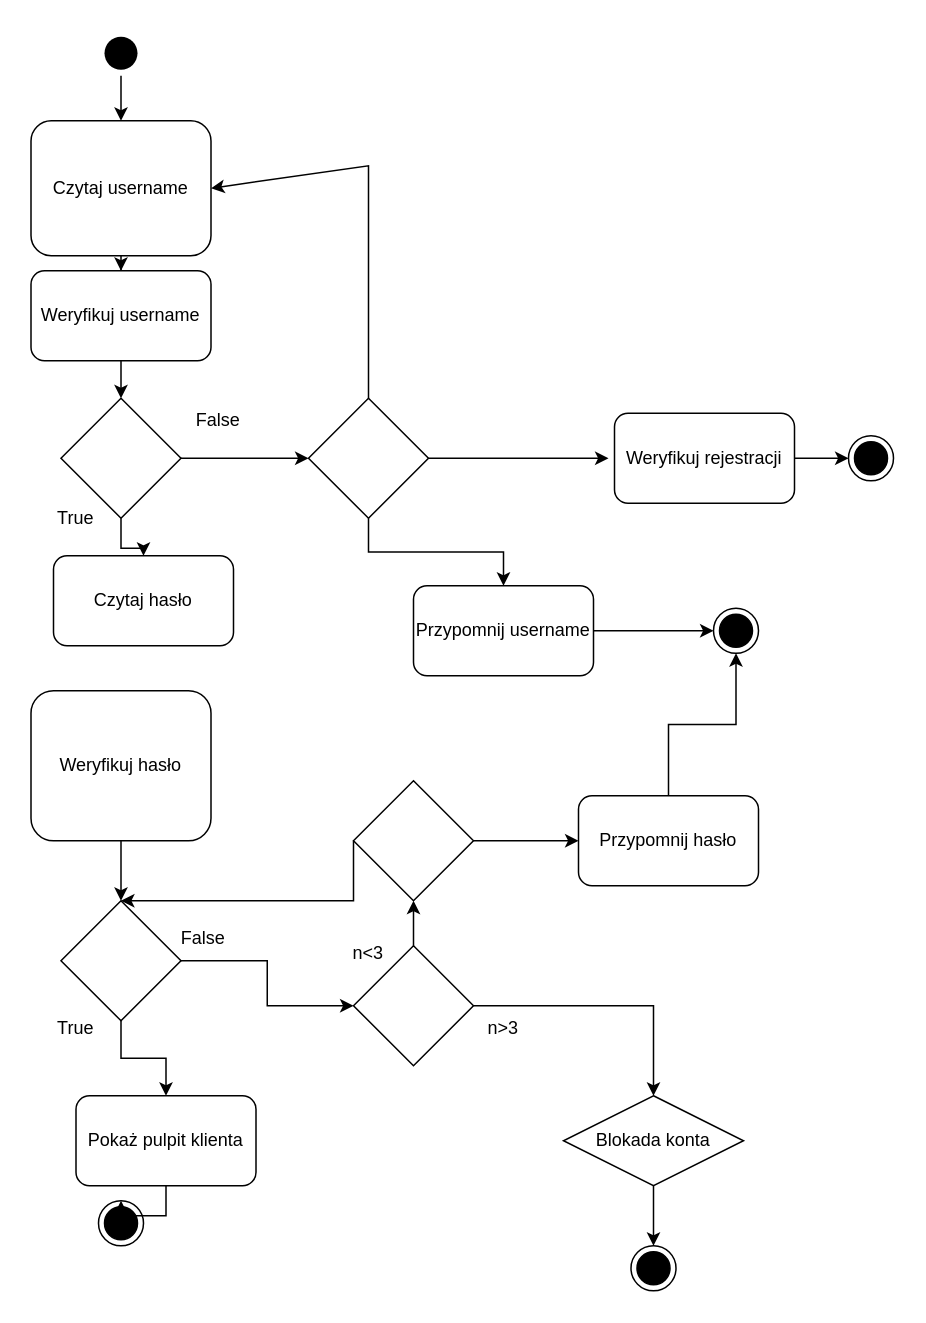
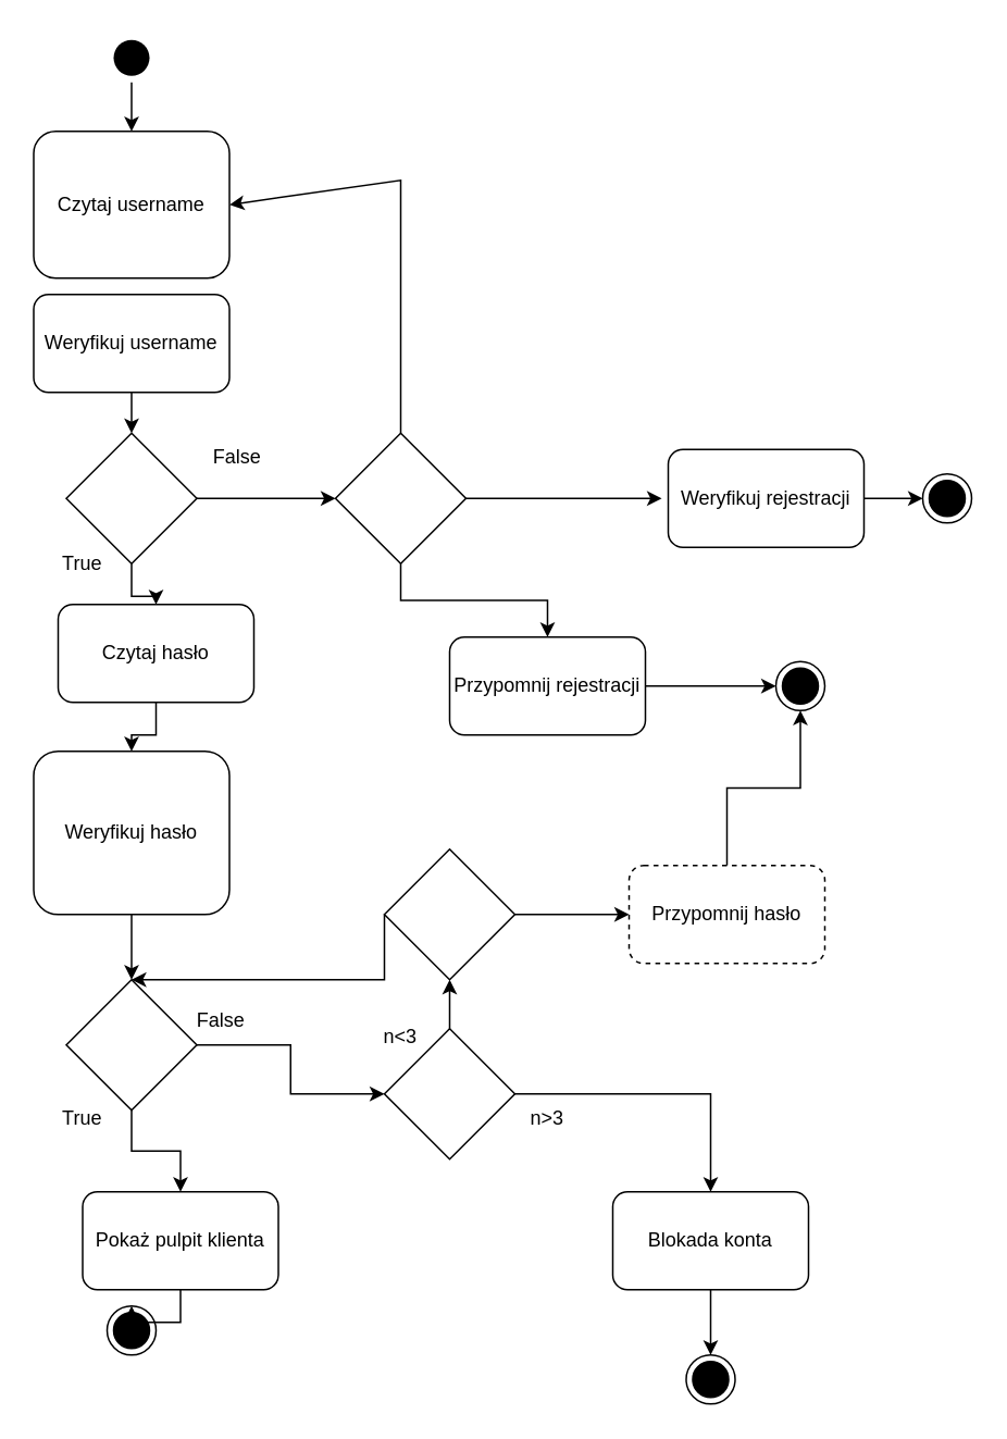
  <mxCell id="0" />
  <mxCell id="1" parent="0" />
  <mxCell id="2" value="" style="ellipse;html=1;shape=endState;fillColor=#000000;strokeColor=#000000;" vertex="1" parent="1"><mxGeometry x="65" y="800" width="30" height="30" as="geometry" /></mxCell>
  <mxCell id="3" value="" style="edgeStyle=orthogonalEdgeStyle;rounded=0;orthogonalLoop=1;jettySize=auto;html=1;" edge="1" parent="1" source="4" target="6"><mxGeometry relative="1" as="geometry" /></mxCell>
  <mxCell id="4" value="" style="ellipse;html=1;shape=endState;fillColor=#000000;strokeColor=none;" vertex="1" parent="1"><mxGeometry x="65" y="20" width="30" height="30" as="geometry" /></mxCell>
- <mxCell id="5" value="" style="edgeStyle=orthogonalEdgeStyle;rounded=0;orthogonalLoop=1;jettySize=auto;html=1;" edge="1" parent="1" source="6" target="8"><mxGeometry relative="1" as="geometry" /></mxCell>
  <mxCell id="6" value="&lt;div&gt;Czytaj username&lt;/div&gt;" style="rounded=1;whiteSpace=wrap;html=1;strokeColor=#000000;" vertex="1" parent="1"><mxGeometry x="20" y="80" width="120" height="90" as="geometry" /></mxCell>
  <mxCell id="7" value="" style="edgeStyle=orthogonalEdgeStyle;rounded=0;orthogonalLoop=1;jettySize=auto;html=1;" edge="1" parent="1" source="8" target="11"><mxGeometry relative="1" as="geometry" /></mxCell>
  <mxCell id="8" value="Weryfikuj username" style="rounded=1;whiteSpace=wrap;html=1;strokeColor=#000000;" vertex="1" parent="1"><mxGeometry x="20" y="180" width="120" height="60" as="geometry" /></mxCell>
  <mxCell id="9" value="" style="edgeStyle=orthogonalEdgeStyle;rounded=0;orthogonalLoop=1;jettySize=auto;html=1;" edge="1" parent="1" source="11" target="13"><mxGeometry relative="1" as="geometry" /></mxCell>
  <mxCell id="10" value="" style="edgeStyle=orthogonalEdgeStyle;rounded=0;orthogonalLoop=1;jettySize=auto;html=1;" edge="1" parent="1" source="11" target="26"><mxGeometry relative="1" as="geometry" /></mxCell>
  <mxCell id="11" value="" style="rhombus;whiteSpace=wrap;html=1;strokeColor=#000000;" vertex="1" parent="1"><mxGeometry x="40" y="265" width="80" height="80" as="geometry" /></mxCell>
+ <mxCell id="12" value="" style="edgeStyle=orthogonalEdgeStyle;rounded=0;orthogonalLoop=1;jettySize=auto;html=1;" edge="1" parent="1" source="13" target="15"><mxGeometry relative="1" as="geometry" /></mxCell>
  <mxCell id="13" value="&lt;div&gt;Czytaj hasło&lt;br&gt;&lt;/div&gt;" style="rounded=1;whiteSpace=wrap;html=1;strokeColor=#000000;" vertex="1" parent="1"><mxGeometry x="35" y="370" width="120" height="60" as="geometry" /></mxCell>
  <mxCell id="14" value="" style="edgeStyle=orthogonalEdgeStyle;rounded=0;orthogonalLoop=1;jettySize=auto;html=1;" edge="1" parent="1" source="15" target="18"><mxGeometry relative="1" as="geometry" /></mxCell>
  <mxCell id="15" value="Weryfikuj hasło" style="rounded=1;whiteSpace=wrap;html=1;strokeColor=#000000;" vertex="1" parent="1"><mxGeometry x="20" y="460" width="120" height="100" as="geometry" /></mxCell>
  <mxCell id="16" value="" style="edgeStyle=orthogonalEdgeStyle;rounded=0;orthogonalLoop=1;jettySize=auto;html=1;" edge="1" parent="1" source="18" target="20"><mxGeometry relative="1" as="geometry" /></mxCell>
  <mxCell id="17" style="edgeStyle=orthogonalEdgeStyle;rounded=0;orthogonalLoop=1;jettySize=auto;html=1;entryX=0;entryY=0.5;entryDx=0;entryDy=0;endArrow=classic;endFill=1;" edge="1" parent="1" source="18" target="37"><mxGeometry relative="1" as="geometry" /></mxCell>
  <mxCell id="18" value="" style="rhombus;whiteSpace=wrap;html=1;strokeColor=#000000;" vertex="1" parent="1"><mxGeometry x="40" y="600" width="80" height="80" as="geometry" /></mxCell>
  <mxCell id="19" value="" style="edgeStyle=orthogonalEdgeStyle;rounded=0;orthogonalLoop=1;jettySize=auto;html=1;" edge="1" parent="1" source="20" target="2"><mxGeometry relative="1" as="geometry" /></mxCell>
  <mxCell id="20" value="Pokaż pulpit klienta" style="rounded=1;whiteSpace=wrap;html=1;strokeColor=#000000;" vertex="1" parent="1"><mxGeometry x="50" y="730" width="120" height="60" as="geometry" /></mxCell>
  <mxCell id="21" value="&lt;div&gt;True&lt;/div&gt;" style="text;html=1;strokeColor=none;fillColor=none;align=center;verticalAlign=middle;whiteSpace=wrap;rounded=0;" vertex="1" parent="1"><mxGeometry x="20" y="670" width="60" height="30" as="geometry" /></mxCell>
  <mxCell id="22" value="&lt;div&gt;True&lt;/div&gt;" style="text;html=1;strokeColor=none;fillColor=none;align=center;verticalAlign=middle;whiteSpace=wrap;rounded=0;" vertex="1" parent="1"><mxGeometry x="20" y="330" width="60" height="30" as="geometry" /></mxCell>
  <mxCell id="23" value="&lt;div&gt;False&lt;/div&gt;" style="text;html=1;strokeColor=none;fillColor=none;align=center;verticalAlign=middle;whiteSpace=wrap;rounded=0;" vertex="1" parent="1"><mxGeometry x="115" y="265" width="60" height="30" as="geometry" /></mxCell>
  <mxCell id="24" style="edgeStyle=orthogonalEdgeStyle;rounded=0;orthogonalLoop=1;jettySize=auto;html=1;endArrow=classic;endFill=1;" edge="1" parent="1" source="26"><mxGeometry relative="1" as="geometry"><mxPoint x="405" y="305" as="targetPoint" /></mxGeometry></mxCell>
  <mxCell id="25" value="" style="edgeStyle=orthogonalEdgeStyle;rounded=0;orthogonalLoop=1;jettySize=auto;html=1;endArrow=classic;endFill=1;" edge="1" parent="1" source="26" target="31"><mxGeometry relative="1" as="geometry" /></mxCell>
  <mxCell id="26" value="" style="rhombus;whiteSpace=wrap;html=1;strokeColor=#000000;" vertex="1" parent="1"><mxGeometry x="205" y="265" width="80" height="80" as="geometry" /></mxCell>
  <mxCell id="27" value="" style="endArrow=classic;html=1;rounded=0;entryX=1;entryY=0.5;entryDx=0;entryDy=0;exitX=0.5;exitY=0;exitDx=0;exitDy=0;" edge="1" parent="1" source="26" target="6"><mxGeometry width="50" height="50" relative="1" as="geometry"><mxPoint x="195" y="350" as="sourcePoint" /><mxPoint x="245" y="300" as="targetPoint" /><Array as="points"><mxPoint x="245" y="110" /></Array></mxGeometry></mxCell>
  <mxCell id="28" value="" style="edgeStyle=orthogonalEdgeStyle;rounded=0;orthogonalLoop=1;jettySize=auto;html=1;endArrow=classic;endFill=1;" edge="1" parent="1" source="29" target="33"><mxGeometry relative="1" as="geometry" /></mxCell>
  <mxCell id="29" value="Weryfikuj rejestracji" style="rounded=1;whiteSpace=wrap;html=1;strokeColor=#000000;" vertex="1" parent="1"><mxGeometry x="409" y="275" width="120" height="60" as="geometry" /></mxCell>
  <mxCell id="30" value="" style="edgeStyle=orthogonalEdgeStyle;rounded=0;orthogonalLoop=1;jettySize=auto;html=1;endArrow=classic;endFill=1;" edge="1" parent="1" source="31" target="32"><mxGeometry relative="1" as="geometry" /></mxCell>
- <mxCell id="31" value="Przypomnij username" style="rounded=1;whiteSpace=wrap;html=1;strokeColor=#000000;" vertex="1" parent="1"><mxGeometry x="275" y="390" width="120" height="60" as="geometry" /></mxCell>
+ <mxCell id="31" value="Przypomnij rejestracji" style="rounded=1;whiteSpace=wrap;html=1;strokeColor=#000000;" vertex="1" parent="1"><mxGeometry x="275" y="390" width="120" height="60" as="geometry" /></mxCell>
  <mxCell id="32" value="" style="ellipse;html=1;shape=endState;fillColor=#000000;strokeColor=#000000;" vertex="1" parent="1"><mxGeometry x="475" y="405" width="30" height="30" as="geometry" /></mxCell>
  <mxCell id="33" value="" style="ellipse;html=1;shape=endState;fillColor=#000000;strokeColor=#000000;" vertex="1" parent="1"><mxGeometry x="565" y="290" width="30" height="30" as="geometry" /></mxCell>
  <mxCell id="34" value="&lt;div&gt;False&lt;/div&gt;" style="text;html=1;strokeColor=none;fillColor=none;align=center;verticalAlign=middle;whiteSpace=wrap;rounded=0;" vertex="1" parent="1"><mxGeometry x="105" y="610" width="60" height="30" as="geometry" /></mxCell>
  <mxCell id="35" style="edgeStyle=orthogonalEdgeStyle;rounded=0;orthogonalLoop=1;jettySize=auto;html=1;endArrow=classic;endFill=1;" edge="1" parent="1" source="37" target="41"><mxGeometry relative="1" as="geometry" /></mxCell>
  <mxCell id="36" value="" style="edgeStyle=orthogonalEdgeStyle;rounded=0;orthogonalLoop=1;jettySize=auto;html=1;endArrow=classic;endFill=1;" edge="1" parent="1" source="37" target="47"><mxGeometry relative="1" as="geometry" /></mxCell>
  <mxCell id="37" value="" style="rhombus;whiteSpace=wrap;html=1;strokeColor=#000000;" vertex="1" parent="1"><mxGeometry x="235" y="630" width="80" height="80" as="geometry" /></mxCell>
  <mxCell id="38" value="n&amp;lt;3" style="text;html=1;strokeColor=none;fillColor=none;align=center;verticalAlign=middle;whiteSpace=wrap;rounded=0;" vertex="1" parent="1"><mxGeometry x="215" y="620" width="60" height="30" as="geometry" /></mxCell>
  <mxCell id="39" value="n&amp;gt;3" style="text;html=1;strokeColor=none;fillColor=none;align=center;verticalAlign=middle;whiteSpace=wrap;rounded=0;" vertex="1" parent="1"><mxGeometry x="305" y="670" width="60" height="30" as="geometry" /></mxCell>
  <mxCell id="40" value="" style="edgeStyle=orthogonalEdgeStyle;rounded=0;orthogonalLoop=1;jettySize=auto;html=1;endArrow=classic;endFill=1;" edge="1" parent="1" source="41" target="42"><mxGeometry relative="1" as="geometry" /></mxCell>
- <mxCell id="41" value="Blokada konta" style="rhombus;whiteSpace=wrap;html=1;strokeColor=#000000;" vertex="1" parent="1"><mxGeometry x="375" y="730" width="120" height="60" as="geometry" /></mxCell>
+ <mxCell id="41" value="Blokada konta" style="rounded=1;whiteSpace=wrap;html=1;strokeColor=#000000;" vertex="1" parent="1"><mxGeometry x="375" y="730" width="120" height="60" as="geometry" /></mxCell>
  <mxCell id="42" value="" style="ellipse;html=1;shape=endState;fillColor=#000000;strokeColor=#000000;" vertex="1" parent="1"><mxGeometry x="420" y="830" width="30" height="30" as="geometry" /></mxCell>
  <mxCell id="43" style="edgeStyle=orthogonalEdgeStyle;rounded=0;orthogonalLoop=1;jettySize=auto;html=1;entryX=0.5;entryY=1;entryDx=0;entryDy=0;endArrow=classic;endFill=1;" edge="1" parent="1" source="44" target="32"><mxGeometry relative="1" as="geometry" /></mxCell>
- <mxCell id="44" value="Przypomnij hasło" style="rounded=1;whiteSpace=wrap;html=1;strokeColor=#000000;" vertex="1" parent="1"><mxGeometry x="385" y="530" width="120" height="60" as="geometry" /></mxCell>
+ <mxCell id="44" value="Przypomnij hasło" style="rounded=1;whiteSpace=wrap;html=1;strokeColor=#000000;dashed=1;" vertex="1" parent="1"><mxGeometry x="385" y="530" width="120" height="60" as="geometry" /></mxCell>
  <mxCell id="45" value="" style="edgeStyle=orthogonalEdgeStyle;rounded=0;orthogonalLoop=1;jettySize=auto;html=1;endArrow=classic;endFill=1;" edge="1" parent="1" source="47" target="44"><mxGeometry relative="1" as="geometry" /></mxCell>
  <mxCell id="46" style="edgeStyle=orthogonalEdgeStyle;rounded=0;orthogonalLoop=1;jettySize=auto;html=1;entryX=0.5;entryY=0;entryDx=0;entryDy=0;endArrow=classic;endFill=1;exitX=0;exitY=0.5;exitDx=0;exitDy=0;" edge="1" parent="1" source="47" target="18"><mxGeometry relative="1" as="geometry"><mxPoint x="185" y="590" as="sourcePoint" /><Array as="points"><mxPoint x="235" y="600" /></Array></mxGeometry></mxCell>
  <mxCell id="47" value="" style="rhombus;whiteSpace=wrap;html=1;strokeColor=#000000;" vertex="1" parent="1"><mxGeometry x="235" y="520" width="80" height="80" as="geometry" /></mxCell>
